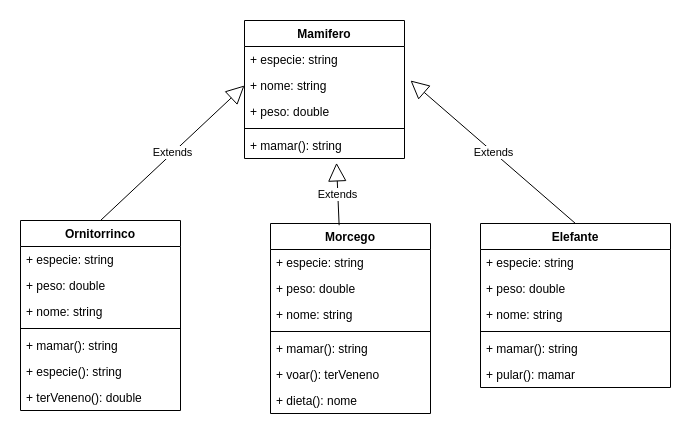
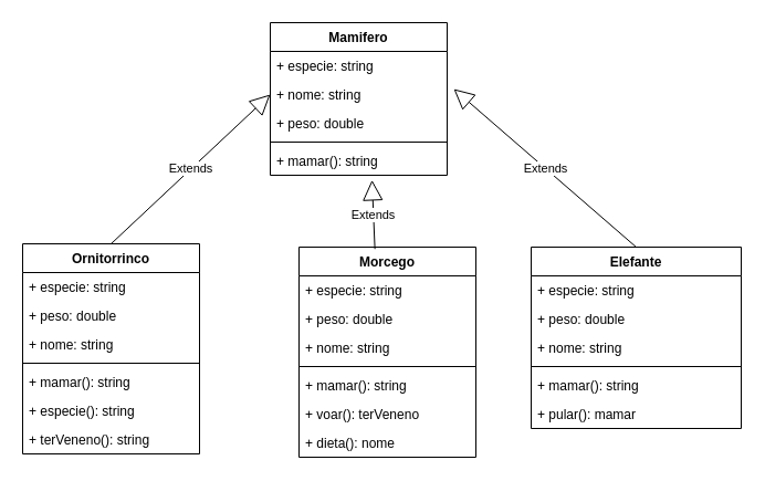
  <mxCell id="0" />
  <mxCell id="1" parent="0" />
  <mxCell id="2" value="Mamifero" style="swimlane;fontStyle=1;align=center;verticalAlign=top;childLayout=stackLayout;horizontal=1;startSize=26;horizontalStack=0;resizeParent=1;resizeParentMax=0;resizeLast=0;collapsible=1;marginBottom=0;whiteSpace=wrap;html=1;" vertex="1" parent="1"><mxGeometry x="244" width="160" height="138" as="geometry" y="20" /></mxCell>
  <mxCell id="3" value="+ especie: string" style="text;strokeColor=none;fillColor=none;align=left;verticalAlign=top;spacingLeft=4;spacingRight=4;overflow=hidden;rotatable=0;points=[[0,0.5],[1,0.5]];portConstraint=eastwest;whiteSpace=wrap;html=1;" vertex="1" parent="2"><mxGeometry y="26" width="160" height="26" as="geometry" /></mxCell>
  <mxCell id="4" value="+ nome: string" style="text;strokeColor=none;fillColor=none;align=left;verticalAlign=top;spacingLeft=4;spacingRight=4;overflow=hidden;rotatable=0;points=[[0,0.5],[1,0.5]];portConstraint=eastwest;whiteSpace=wrap;html=1;" vertex="1" parent="2"><mxGeometry y="52" width="160" height="26" as="geometry" /></mxCell>
  <mxCell id="5" value="+ peso: double" style="text;strokeColor=none;fillColor=none;align=left;verticalAlign=top;spacingLeft=4;spacingRight=4;overflow=hidden;rotatable=0;points=[[0,0.5],[1,0.5]];portConstraint=eastwest;whiteSpace=wrap;html=1;" vertex="1" parent="2"><mxGeometry y="78" width="160" height="26" as="geometry" /></mxCell>
  <mxCell id="6" value="" style="line;strokeWidth=1;fillColor=none;align=left;verticalAlign=middle;spacingTop=-1;spacingLeft=3;spacingRight=3;rotatable=0;labelPosition=right;points=[];portConstraint=eastwest;strokeColor=inherit;" vertex="1" parent="2"><mxGeometry y="104" width="160" height="8" as="geometry" /></mxCell>
  <mxCell id="7" value="+ mamar(): string" style="text;strokeColor=none;fillColor=none;align=left;verticalAlign=top;spacingLeft=4;spacingRight=4;overflow=hidden;rotatable=0;points=[[0,0.5],[1,0.5]];portConstraint=eastwest;whiteSpace=wrap;html=1;" vertex="1" parent="2"><mxGeometry y="112" width="160" height="26" as="geometry" /></mxCell>
  <mxCell id="8" value="Ornitorrinco" style="swimlane;fontStyle=1;align=center;verticalAlign=top;childLayout=stackLayout;horizontal=1;startSize=26;horizontalStack=0;resizeParent=1;resizeParentMax=0;resizeLast=0;collapsible=1;marginBottom=0;whiteSpace=wrap;html=1;" vertex="1" parent="1"><mxGeometry x="20" y="220" width="160" height="190" as="geometry" /></mxCell>
  <mxCell id="9" value="+ especie: string" style="text;strokeColor=none;fillColor=none;align=left;verticalAlign=top;spacingLeft=4;spacingRight=4;overflow=hidden;rotatable=0;points=[[0,0.5],[1,0.5]];portConstraint=eastwest;whiteSpace=wrap;html=1;" vertex="1" parent="8"><mxGeometry y="26" width="160" height="26" as="geometry" /></mxCell>
  <mxCell id="10" value="+ peso: double" style="text;strokeColor=none;fillColor=none;align=left;verticalAlign=top;spacingLeft=4;spacingRight=4;overflow=hidden;rotatable=0;points=[[0,0.5],[1,0.5]];portConstraint=eastwest;whiteSpace=wrap;html=1;" vertex="1" parent="8"><mxGeometry y="52" width="160" height="26" as="geometry" /></mxCell>
  <mxCell id="11" value="+ nome: string" style="text;strokeColor=none;fillColor=none;align=left;verticalAlign=top;spacingLeft=4;spacingRight=4;overflow=hidden;rotatable=0;points=[[0,0.5],[1,0.5]];portConstraint=eastwest;whiteSpace=wrap;html=1;" vertex="1" parent="8"><mxGeometry y="78" width="160" height="26" as="geometry" /></mxCell>
  <mxCell id="12" value="" style="line;strokeWidth=1;fillColor=none;align=left;verticalAlign=middle;spacingTop=-1;spacingLeft=3;spacingRight=3;rotatable=0;labelPosition=right;points=[];portConstraint=eastwest;strokeColor=inherit;" vertex="1" parent="8"><mxGeometry y="104" width="160" height="8" as="geometry" /></mxCell>
  <mxCell id="13" value="+ mamar(): string" style="text;strokeColor=none;fillColor=none;align=left;verticalAlign=top;spacingLeft=4;spacingRight=4;overflow=hidden;rotatable=0;points=[[0,0.5],[1,0.5]];portConstraint=eastwest;whiteSpace=wrap;html=1;" vertex="1" parent="8"><mxGeometry y="112" width="160" height="26" as="geometry" /></mxCell>
  <mxCell id="14" value="+ especie(): string" style="text;strokeColor=none;fillColor=none;align=left;verticalAlign=top;spacingLeft=4;spacingRight=4;overflow=hidden;rotatable=0;points=[[0,0.5],[1,0.5]];portConstraint=eastwest;whiteSpace=wrap;html=1;" vertex="1" parent="8"><mxGeometry y="138" width="160" height="26" as="geometry" /></mxCell>
- <mxCell id="15" value="+ terVeneno(): double" style="text;strokeColor=none;fillColor=none;align=left;verticalAlign=top;spacingLeft=4;spacingRight=4;overflow=hidden;rotatable=0;points=[[0,0.5],[1,0.5]];portConstraint=eastwest;whiteSpace=wrap;html=1;" vertex="1" parent="8"><mxGeometry y="164" width="160" height="26" as="geometry" /></mxCell>
+ <mxCell id="15" value="+ terVeneno(): string" style="text;strokeColor=none;fillColor=none;align=left;verticalAlign=top;spacingLeft=4;spacingRight=4;overflow=hidden;rotatable=0;points=[[0,0.5],[1,0.5]];portConstraint=eastwest;whiteSpace=wrap;html=1;" vertex="1" parent="8"><mxGeometry y="164" width="160" height="26" as="geometry" /></mxCell>
  <mxCell id="16" value="Morcego" style="swimlane;fontStyle=1;align=center;verticalAlign=top;childLayout=stackLayout;horizontal=1;startSize=26;horizontalStack=0;resizeParent=1;resizeParentMax=0;resizeLast=0;collapsible=1;marginBottom=0;whiteSpace=wrap;html=1;" vertex="1" parent="1"><mxGeometry x="270" y="223" width="160" height="190" as="geometry" /></mxCell>
  <mxCell id="17" value="+ especie: string" style="text;strokeColor=none;fillColor=none;align=left;verticalAlign=top;spacingLeft=4;spacingRight=4;overflow=hidden;rotatable=0;points=[[0,0.5],[1,0.5]];portConstraint=eastwest;whiteSpace=wrap;html=1;" vertex="1" parent="16"><mxGeometry y="26" width="160" height="26" as="geometry" /></mxCell>
  <mxCell id="18" value="+ peso: double" style="text;strokeColor=none;fillColor=none;align=left;verticalAlign=top;spacingLeft=4;spacingRight=4;overflow=hidden;rotatable=0;points=[[0,0.5],[1,0.5]];portConstraint=eastwest;whiteSpace=wrap;html=1;" vertex="1" parent="16"><mxGeometry y="52" width="160" height="26" as="geometry" /></mxCell>
  <mxCell id="19" value="+ nome: string" style="text;strokeColor=none;fillColor=none;align=left;verticalAlign=top;spacingLeft=4;spacingRight=4;overflow=hidden;rotatable=0;points=[[0,0.5],[1,0.5]];portConstraint=eastwest;whiteSpace=wrap;html=1;" vertex="1" parent="16"><mxGeometry y="78" width="160" height="26" as="geometry" /></mxCell>
  <mxCell id="20" value="" style="line;strokeWidth=1;fillColor=none;align=left;verticalAlign=middle;spacingTop=-1;spacingLeft=3;spacingRight=3;rotatable=0;labelPosition=right;points=[];portConstraint=eastwest;strokeColor=inherit;" vertex="1" parent="16"><mxGeometry y="104" width="160" height="8" as="geometry" /></mxCell>
  <mxCell id="21" value="+ mamar(): string" style="text;strokeColor=none;fillColor=none;align=left;verticalAlign=top;spacingLeft=4;spacingRight=4;overflow=hidden;rotatable=0;points=[[0,0.5],[1,0.5]];portConstraint=eastwest;whiteSpace=wrap;html=1;" vertex="1" parent="16"><mxGeometry y="112" width="160" height="26" as="geometry" /></mxCell>
  <mxCell id="22" value="+ voar(): terVeneno" style="text;strokeColor=none;fillColor=none;align=left;verticalAlign=top;spacingLeft=4;spacingRight=4;overflow=hidden;rotatable=0;points=[[0,0.5],[1,0.5]];portConstraint=eastwest;whiteSpace=wrap;html=1;" vertex="1" parent="16"><mxGeometry y="138" width="160" height="26" as="geometry" /></mxCell>
  <mxCell id="23" value="+ dieta(): nome" style="text;strokeColor=none;fillColor=none;align=left;verticalAlign=top;spacingLeft=4;spacingRight=4;overflow=hidden;rotatable=0;points=[[0,0.5],[1,0.5]];portConstraint=eastwest;whiteSpace=wrap;html=1;" vertex="1" parent="16"><mxGeometry y="164" width="160" height="26" as="geometry" /></mxCell>
  <mxCell id="24" value="Elefante" style="swimlane;fontStyle=1;align=center;verticalAlign=top;childLayout=stackLayout;horizontal=1;startSize=26;horizontalStack=0;resizeParent=1;resizeParentMax=0;resizeLast=0;collapsible=1;marginBottom=0;whiteSpace=wrap;html=1;" vertex="1" parent="1"><mxGeometry x="480" y="223" width="190" height="164" as="geometry" /></mxCell>
  <mxCell id="25" value="+ especie: string" style="text;strokeColor=none;fillColor=none;align=left;verticalAlign=top;spacingLeft=4;spacingRight=4;overflow=hidden;rotatable=0;points=[[0,0.5],[1,0.5]];portConstraint=eastwest;whiteSpace=wrap;html=1;" vertex="1" parent="24"><mxGeometry y="26" width="190" height="26" as="geometry" /></mxCell>
  <mxCell id="26" value="+ peso: double" style="text;strokeColor=none;fillColor=none;align=left;verticalAlign=top;spacingLeft=4;spacingRight=4;overflow=hidden;rotatable=0;points=[[0,0.5],[1,0.5]];portConstraint=eastwest;whiteSpace=wrap;html=1;" vertex="1" parent="24"><mxGeometry y="52" width="190" height="26" as="geometry" /></mxCell>
  <mxCell id="27" value="+ nome: string" style="text;strokeColor=none;fillColor=none;align=left;verticalAlign=top;spacingLeft=4;spacingRight=4;overflow=hidden;rotatable=0;points=[[0,0.5],[1,0.5]];portConstraint=eastwest;whiteSpace=wrap;html=1;" vertex="1" parent="24"><mxGeometry y="78" width="190" height="26" as="geometry" /></mxCell>
  <mxCell id="28" value="" style="line;strokeWidth=1;fillColor=none;align=left;verticalAlign=middle;spacingTop=-1;spacingLeft=3;spacingRight=3;rotatable=0;labelPosition=right;points=[];portConstraint=eastwest;strokeColor=inherit;" vertex="1" parent="24"><mxGeometry y="104" width="190" height="8" as="geometry" /></mxCell>
  <mxCell id="29" value="+ mamar(): string" style="text;strokeColor=none;fillColor=none;align=left;verticalAlign=top;spacingLeft=4;spacingRight=4;overflow=hidden;rotatable=0;points=[[0,0.5],[1,0.5]];portConstraint=eastwest;whiteSpace=wrap;html=1;" vertex="1" parent="24"><mxGeometry y="112" width="190" height="26" as="geometry" /></mxCell>
  <mxCell id="30" value="+ pular(): mamar" style="text;strokeColor=none;fillColor=none;align=left;verticalAlign=top;spacingLeft=4;spacingRight=4;overflow=hidden;rotatable=0;points=[[0,0.5],[1,0.5]];portConstraint=eastwest;whiteSpace=wrap;html=1;" vertex="1" parent="24"><mxGeometry y="138" width="190" height="26" as="geometry" /></mxCell>
  <mxCell id="31" value="Extends" style="endArrow=block;endSize=16;endFill=0;html=1;rounded=0;entryX=0;entryY=0.5;entryDx=0;entryDy=0;exitX=0.5;exitY=0;exitDx=0;exitDy=0;" edge="1" parent="1" source="8" target="4"><mxGeometry width="160" relative="1" as="geometry"><mxPoint x="220" y="200" as="sourcePoint" /><mxPoint x="380" y="200" as="targetPoint" /></mxGeometry></mxCell>
  <mxCell id="32" value="Extends" style="endArrow=block;endSize=16;endFill=0;html=1;rounded=0;entryX=0.575;entryY=1.167;entryDx=0;entryDy=0;entryPerimeter=0;exitX=0.429;exitY=0.009;exitDx=0;exitDy=0;exitPerimeter=0;" edge="1" parent="1" source="16" target="7"><mxGeometry width="160" relative="1" as="geometry"><mxPoint x="220" y="200" as="sourcePoint" /><mxPoint x="380" y="200" as="targetPoint" /></mxGeometry></mxCell>
  <mxCell id="33" value="Extends" style="endArrow=block;endSize=16;endFill=0;html=1;rounded=0;exitX=0.5;exitY=0;exitDx=0;exitDy=0;" edge="1" parent="1" source="24"><mxGeometry width="160" relative="1" as="geometry"><mxPoint x="220" y="200" as="sourcePoint" /><mxPoint x="410" y="80" as="targetPoint" /></mxGeometry></mxCell>
